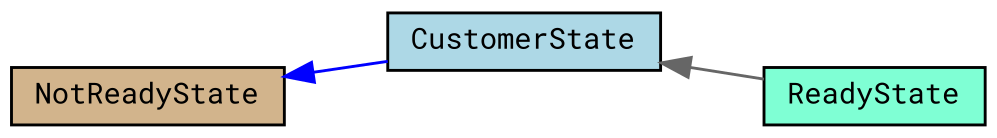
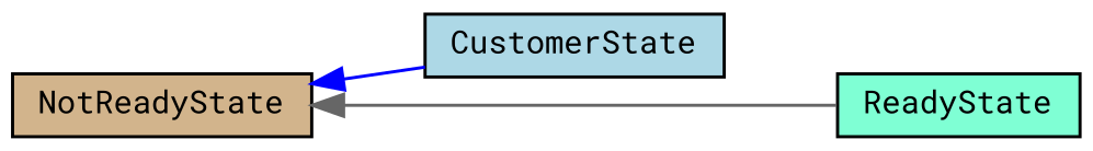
  digraph {
    fontname="Roboto Mono"
    rankdir=LR
    node [color=black fontname="Roboto Mono" fontsize=10 shape=record style=filled]
    edge [dir=back fontname="Roboto Mono" fontsize=10 labelfontname=Helvetica labelfontsize=10 style=solid]
    n1 [fillcolor=lightblue fontcolor=black height=0.2 label=CustomerState width=0.4]
    n2 [fillcolor=aquamarine height=0.2 label=ReadyState width=0.4]
    n3 [fillcolor=tan height=0.2 label=NotReadyState width=0.4]
-   n1 -> n2 [color=gray40]
+   n3 -> n2 [color=gray40]
    n3 -> n1 [color=blue]
  }
